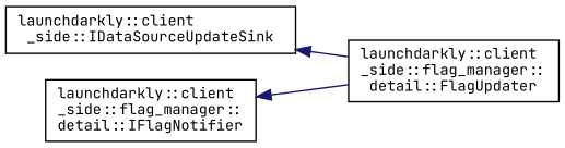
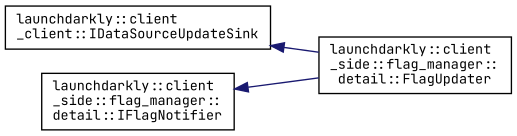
  digraph {
    rankdir=LR
    fontname="JetBrains Mono"
    node [color=black fillcolor=white fontname="JetBrains Mono" fontsize=10 shape=record style=filled]
    edge [color=midnightblue dir=back fontname="JetBrains Mono" fontsize=10 labelfontname=Helvetica labelfontsize=10 style=solid]
-   n1 [height=0.2 label="launchdarkly::client\l_side::IDataSourceUpdateSink" width=0.4]
+   n1 [height=0.2 label="launchdarkly::client\l_client::IDataSourceUpdateSink" width=0.4]
    n2 [height=0.2 label="launchdarkly::client\l_side::flag_manager::\ldetail::FlagUpdater" width=0.4]
    n3 [height=0.2 label="launchdarkly::client\l_side::flag_manager::\ldetail::IFlagNotifier" width=0.4]
    n1 -> n2
    n3 -> n2
  }
